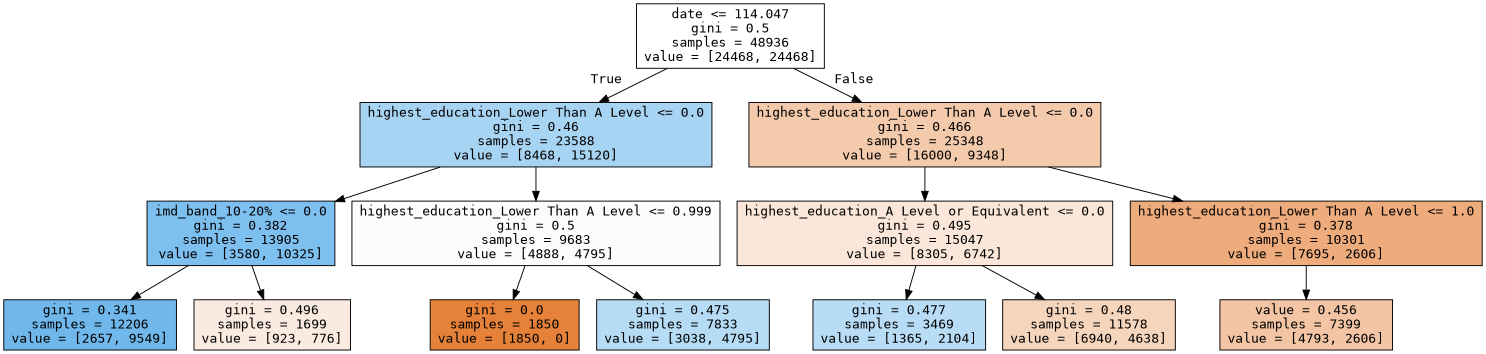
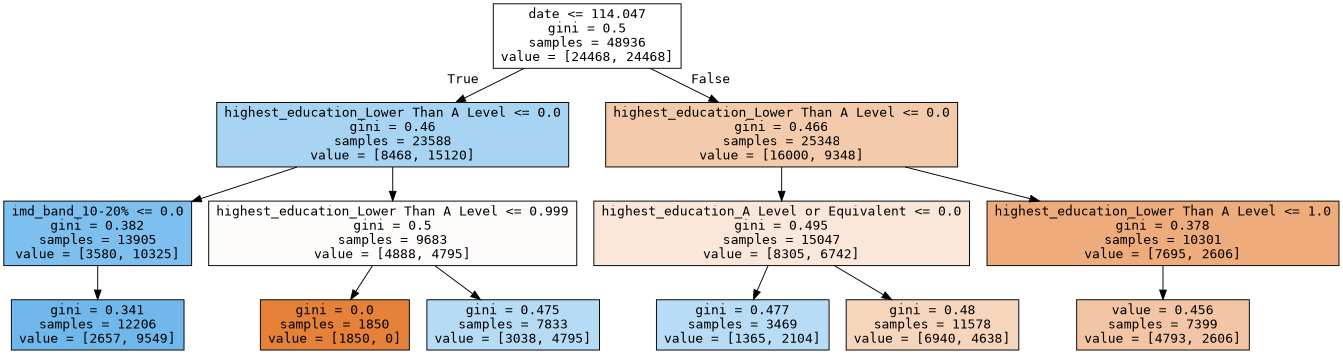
  digraph {
    fontname="DejaVu Sans Mono"
    node [color=black fontname="DejaVu Sans Mono" shape=box style=filled]
    edge [fontname="DejaVu Sans Mono"]
    n1 [fillcolor="#e5813900" label="date <= 114.047\ngini = 0.5\nsamples = 48936\nvalue = [24468, 24468]"]
    n2 [fillcolor="#399de570" label="highest_education_Lower Than A Level <= 0.0\ngini = 0.46\nsamples = 23588\nvalue = [8468, 15120]"]
    n3 [fillcolor="#e581396a" label="highest_education_Lower Than A Level <= 0.0\ngini = 0.466\nsamples = 25348\nvalue = [16000, 9348]"]
    n4 [fillcolor="#399de5a7" label="imd_band_10-20% <= 0.0\ngini = 0.382\nsamples = 13905\nvalue = [3580, 10325]"]
    n5 [fillcolor="#e5813905" label="highest_education_Lower Than A Level <= 0.999\ngini = 0.5\nsamples = 9683\nvalue = [4888, 4795]"]
    n6 [fillcolor="#e5813930" label="highest_education_A Level or Equivalent <= 0.0\ngini = 0.495\nsamples = 15047\nvalue = [8305, 6742]"]
    n7 [fillcolor="#e58139a9" label="highest_education_Lower Than A Level <= 1.0\ngini = 0.378\nsamples = 10301\nvalue = [7695, 2606]"]
    n8 [fillcolor="#399de5b8" label="gini = 0.341\nsamples = 12206\nvalue = [2657, 9549]"]
-   n9 [fillcolor="#e5813929" label="gini = 0.496\nsamples = 1699\nvalue = [923, 776]"]
    n10 [fillcolor="#e58139ff" label="gini = 0.0\nsamples = 1850\nvalue = [1850, 0]"]
    n11 [fillcolor="#399de55d" label="gini = 0.475\nsamples = 7833\nvalue = [3038, 4795]"]
    n12 [fillcolor="#399de55a" label="gini = 0.477\nsamples = 3469\nvalue = [1365, 2104]"]
    n13 [fillcolor="#e5813955" label="gini = 0.48\nsamples = 11578\nvalue = [6940, 4638]"]
    n14 [fillcolor="#e5813974" label="value = 0.456\nsamples = 7399\nvalue = [4793, 2606]"]
    n1 -> n2 [headlabel=True labelangle=45 labeldistance=2.5]
    n1 -> n3 [headlabel=False labelangle=-45 labeldistance=2.5]
    n2 -> n4
    n2 -> n5
    n3 -> n6
    n3 -> n7
    n4 -> n8
-   n4 -> n9
    n5 -> n10
    n5 -> n11
    n6 -> n12
    n6 -> n13
    n7 -> n14
  }
